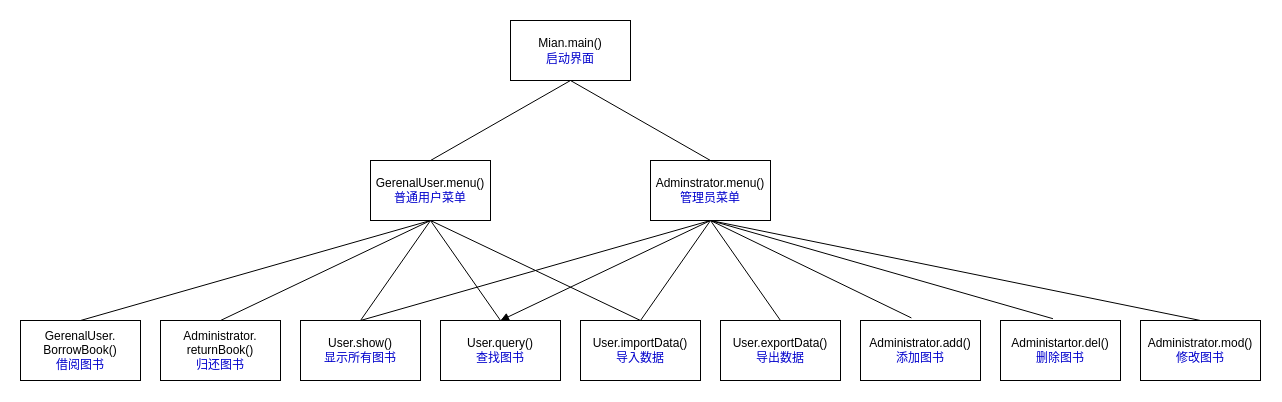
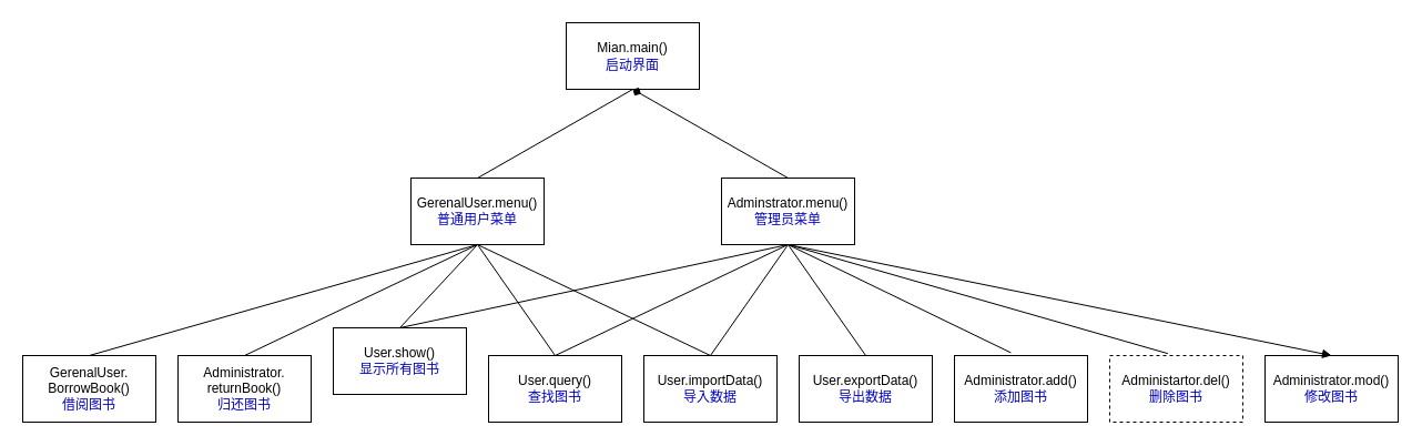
  <mxCell id="0" />
  <mxCell id="1" parent="0" />
  <mxCell id="2" value="Mian.main()&lt;font face=&quot;Consolas, Courier New, monospace&quot; color=&quot;#d4d4d4&quot;&gt;&lt;span style=&quot;font-size: 14px; background-color: rgb(30, 30, 30);&quot;&gt;&lt;br&gt;&lt;/span&gt;&lt;/font&gt;&lt;font color=&quot;#0000cc&quot;&gt;启动界面&lt;/font&gt;" style="rounded=0;whiteSpace=wrap;html=1;" parent="1" vertex="1"><mxGeometry x="510" y="20" width="120" height="60" as="geometry" /></mxCell>
  <mxCell id="3" value="GerenalUser.menu()&lt;br&gt;&lt;font color=&quot;#0000cc&quot;&gt;普通用户菜单&lt;/font&gt;" style="rounded=0;whiteSpace=wrap;html=1;" vertex="1" parent="1"><mxGeometry x="370" y="160" width="120" height="60" as="geometry" /></mxCell>
  <mxCell id="4" value="Adminstrator.menu()&lt;br&gt;&lt;font color=&quot;#0000cc&quot;&gt;管理员菜单&lt;/font&gt;" style="rounded=0;whiteSpace=wrap;html=1;" vertex="1" parent="1"><mxGeometry x="650" y="160" width="120" height="60" as="geometry" /></mxCell>
  <mxCell id="5" value="" style="endArrow=none;html=1;rounded=0;exitX=0.5;exitY=0;exitDx=0;exitDy=0;entryX=0.5;entryY=1;entryDx=0;entryDy=0;" edge="1" parent="1" source="3" target="2"><mxGeometry width="50" height="50" relative="1" as="geometry"><mxPoint x="480" y="150" as="sourcePoint" /><mxPoint x="530" y="100" as="targetPoint" /></mxGeometry></mxCell>
- <mxCell id="6" value="" style="endArrow=none;html=1;rounded=0;entryX=0.5;entryY=1;entryDx=0;entryDy=0;exitX=0.5;exitY=0;exitDx=0;exitDy=0;" edge="1" parent="1" source="4" target="2"><mxGeometry width="50" height="50" relative="1" as="geometry"><mxPoint x="570" y="180" as="sourcePoint" /><mxPoint x="620" y="130" as="targetPoint" /></mxGeometry></mxCell>
- <mxCell id="7" value="User.show()&lt;br&gt;&lt;font color=&quot;#0000cc&quot;&gt;显示所有图书&lt;/font&gt;" style="rounded=0;whiteSpace=wrap;html=1;" vertex="1" parent="1"><mxGeometry x="300" y="320" width="120" height="60" as="geometry" /></mxCell>
+ <mxCell id="6" value="" style="endArrow=diamond;html=1;rounded=0;entryX=0.5;entryY=1;entryDx=0;entryDy=0;exitX=0.5;exitY=0;exitDx=0;exitDy=0;" edge="1" parent="1" source="4" target="2"><mxGeometry width="50" height="50" relative="1" as="geometry"><mxPoint x="570" y="180" as="sourcePoint" /><mxPoint x="620" y="130" as="targetPoint" /></mxGeometry></mxCell>
+ <mxCell id="7" value="User.show()&lt;br&gt;&lt;font color=&quot;#0000cc&quot;&gt;显示所有图书&lt;/font&gt;" style="rounded=0;whiteSpace=wrap;html=1;" vertex="1" parent="1"><mxGeometry x="300" y="295" width="120" height="60" as="geometry" /></mxCell>
  <mxCell id="8" value="User.query()&lt;br&gt;&lt;font color=&quot;#0000cc&quot;&gt;查找图书&lt;/font&gt;" style="rounded=0;whiteSpace=wrap;html=1;" vertex="1" parent="1"><mxGeometry x="440" y="320" width="120" height="60" as="geometry" /></mxCell>
  <mxCell id="9" value="User.importData()&lt;br&gt;&lt;font color=&quot;#0000cc&quot;&gt;导入数据&lt;/font&gt;" style="rounded=0;whiteSpace=wrap;html=1;" vertex="1" parent="1"><mxGeometry x="580" y="320" width="120" height="60" as="geometry" /></mxCell>
  <mxCell id="10" value="User.exportData()&lt;br&gt;&lt;font color=&quot;#0000cc&quot;&gt;导出数据&lt;/font&gt;" style="rounded=0;whiteSpace=wrap;html=1;" vertex="1" parent="1"><mxGeometry x="720" y="320" width="120" height="60" as="geometry" /></mxCell>
  <mxCell id="11" value="" style="endArrow=none;html=1;rounded=0;exitX=0.5;exitY=1;exitDx=0;exitDy=0;entryX=0.5;entryY=0;entryDx=0;entryDy=0;" edge="1" parent="1" source="3" target="7"><mxGeometry width="50" height="50" relative="1" as="geometry"><mxPoint x="570" y="260" as="sourcePoint" /><mxPoint x="620" y="210" as="targetPoint" /></mxGeometry></mxCell>
  <mxCell id="12" value="Administrator.&lt;br&gt;returnBook()&lt;br&gt;&lt;font color=&quot;#0000cc&quot;&gt;归还图书&lt;/font&gt;" style="rounded=0;whiteSpace=wrap;html=1;" vertex="1" parent="1"><mxGeometry x="160" y="320" width="120" height="60" as="geometry" /></mxCell>
  <mxCell id="13" value="GerenalUser.&lt;br&gt;BorrowBook()&lt;br&gt;&lt;font color=&quot;#0000cc&quot;&gt;借阅图书&lt;/font&gt;" style="rounded=0;whiteSpace=wrap;html=1;" vertex="1" parent="1"><mxGeometry x="20" y="320" width="120" height="60" as="geometry" /></mxCell>
  <mxCell id="14" value="Administrator.add()&lt;br&gt;&lt;font color=&quot;#0000cc&quot;&gt;添加图书&lt;/font&gt;" style="rounded=0;whiteSpace=wrap;html=1;" vertex="1" parent="1"><mxGeometry x="860" y="320" width="120" height="60" as="geometry" /></mxCell>
- <mxCell id="15" value="Administartor.del()&lt;br&gt;&lt;font color=&quot;#0000cc&quot;&gt;删除图书&lt;/font&gt;" style="rounded=0;whiteSpace=wrap;html=1;" vertex="1" parent="1"><mxGeometry x="1000" y="320" width="120" height="60" as="geometry" /></mxCell>
+ <mxCell id="15" value="Administartor.del()&lt;br&gt;&lt;font color=&quot;#0000cc&quot;&gt;删除图书&lt;/font&gt;" style="rounded=0;whiteSpace=wrap;html=1;dashed=1;" vertex="1" parent="1"><mxGeometry x="1000" y="320" width="120" height="60" as="geometry" /></mxCell>
  <mxCell id="16" value="Administrator.mod()&lt;br&gt;&lt;font color=&quot;#0000cc&quot;&gt;修改图书&lt;/font&gt;" style="rounded=0;whiteSpace=wrap;html=1;" vertex="1" parent="1"><mxGeometry x="1140" y="320" width="120" height="60" as="geometry" /></mxCell>
  <mxCell id="17" value="" style="endArrow=none;html=1;rounded=0;exitX=0.5;exitY=0;exitDx=0;exitDy=0;" edge="1" parent="1" source="13"><mxGeometry width="50" height="50" relative="1" as="geometry"><mxPoint x="530" y="250" as="sourcePoint" /><mxPoint x="430" y="220" as="targetPoint" /></mxGeometry></mxCell>
  <mxCell id="18" value="" style="endArrow=none;html=1;rounded=0;exitX=0.5;exitY=1;exitDx=0;exitDy=0;entryX=0.5;entryY=0;entryDx=0;entryDy=0;" edge="1" parent="1" source="3" target="12"><mxGeometry width="50" height="50" relative="1" as="geometry"><mxPoint x="530" y="250" as="sourcePoint" /><mxPoint x="580" y="200" as="targetPoint" /></mxGeometry></mxCell>
  <mxCell id="19" value="" style="endArrow=none;html=1;rounded=0;exitX=0.5;exitY=1;exitDx=0;exitDy=0;entryX=0.5;entryY=0;entryDx=0;entryDy=0;" edge="1" parent="1" source="3" target="8"><mxGeometry width="50" height="50" relative="1" as="geometry"><mxPoint x="530" y="250" as="sourcePoint" /><mxPoint x="580" y="200" as="targetPoint" /></mxGeometry></mxCell>
  <mxCell id="20" value="" style="endArrow=none;html=1;rounded=0;exitX=0.5;exitY=1;exitDx=0;exitDy=0;entryX=0.5;entryY=0;entryDx=0;entryDy=0;" edge="1" parent="1" source="3" target="9"><mxGeometry width="50" height="50" relative="1" as="geometry"><mxPoint x="530" y="250" as="sourcePoint" /><mxPoint x="580" y="200" as="targetPoint" /></mxGeometry></mxCell>
  <mxCell id="21" value="" style="endArrow=none;html=1;rounded=0;entryX=0.5;entryY=1;entryDx=0;entryDy=0;exitX=0.5;exitY=0;exitDx=0;exitDy=0;" edge="1" parent="1" source="9" target="4"><mxGeometry width="50" height="50" relative="1" as="geometry"><mxPoint x="530" y="250" as="sourcePoint" /><mxPoint x="580" y="200" as="targetPoint" /></mxGeometry></mxCell>
  <mxCell id="22" value="" style="endArrow=none;html=1;rounded=0;exitX=0.5;exitY=1;exitDx=0;exitDy=0;entryX=0.5;entryY=0;entryDx=0;entryDy=0;" edge="1" parent="1" source="4" target="7"><mxGeometry width="50" height="50" relative="1" as="geometry"><mxPoint x="530" y="250" as="sourcePoint" /><mxPoint x="580" y="200" as="targetPoint" /></mxGeometry></mxCell>
- <mxCell id="23" value="" style="endArrow=block;html=1;rounded=0;exitX=0.5;exitY=1;exitDx=0;exitDy=0;entryX=0.5;entryY=0;entryDx=0;entryDy=0;" edge="1" parent="1" source="4" target="8"><mxGeometry width="50" height="50" relative="1" as="geometry"><mxPoint x="530" y="250" as="sourcePoint" /><mxPoint x="580" y="200" as="targetPoint" /></mxGeometry></mxCell>
+ <mxCell id="23" value="" style="endArrow=none;html=1;rounded=0;exitX=0.5;exitY=1;exitDx=0;exitDy=0;entryX=0.5;entryY=0;entryDx=0;entryDy=0;" edge="1" parent="1" source="4" target="8"><mxGeometry width="50" height="50" relative="1" as="geometry"><mxPoint x="530" y="250" as="sourcePoint" /><mxPoint x="580" y="200" as="targetPoint" /></mxGeometry></mxCell>
  <mxCell id="24" value="" style="endArrow=none;html=1;rounded=0;exitX=0.5;exitY=1;exitDx=0;exitDy=0;entryX=0.5;entryY=0;entryDx=0;entryDy=0;" edge="1" parent="1" source="4" target="10"><mxGeometry width="50" height="50" relative="1" as="geometry"><mxPoint x="530" y="250" as="sourcePoint" /><mxPoint x="580" y="200" as="targetPoint" /></mxGeometry></mxCell>
  <mxCell id="25" value="" style="endArrow=none;html=1;rounded=0;exitX=0.5;exitY=1;exitDx=0;exitDy=0;entryX=0.424;entryY=-0.043;entryDx=0;entryDy=0;entryPerimeter=0;" edge="1" parent="1" source="4" target="14"><mxGeometry width="50" height="50" relative="1" as="geometry"><mxPoint x="820" y="250" as="sourcePoint" /><mxPoint x="870" y="200" as="targetPoint" /></mxGeometry></mxCell>
  <mxCell id="26" value="" style="endArrow=none;html=1;rounded=0;exitX=0.5;exitY=1;exitDx=0;exitDy=0;entryX=0.437;entryY=-0.03;entryDx=0;entryDy=0;entryPerimeter=0;" edge="1" parent="1" source="4" target="15"><mxGeometry width="50" height="50" relative="1" as="geometry"><mxPoint x="820" y="250" as="sourcePoint" /><mxPoint x="870" y="200" as="targetPoint" /></mxGeometry></mxCell>
- <mxCell id="27" value="" style="endArrow=none;html=1;rounded=0;exitX=0.5;exitY=1;exitDx=0;exitDy=0;entryX=0.5;entryY=0;entryDx=0;entryDy=0;" edge="1" parent="1" source="4" target="16"><mxGeometry width="50" height="50" relative="1" as="geometry"><mxPoint x="820" y="250" as="sourcePoint" /><mxPoint x="870" y="200" as="targetPoint" /></mxGeometry></mxCell>
+ <mxCell id="27" value="" style="endArrow=block;html=1;rounded=0;exitX=0.5;exitY=1;exitDx=0;exitDy=0;entryX=0.5;entryY=0;entryDx=0;entryDy=0;" edge="1" parent="1" source="4" target="16"><mxGeometry width="50" height="50" relative="1" as="geometry"><mxPoint x="820" y="250" as="sourcePoint" /><mxPoint x="870" y="200" as="targetPoint" /></mxGeometry></mxCell>
